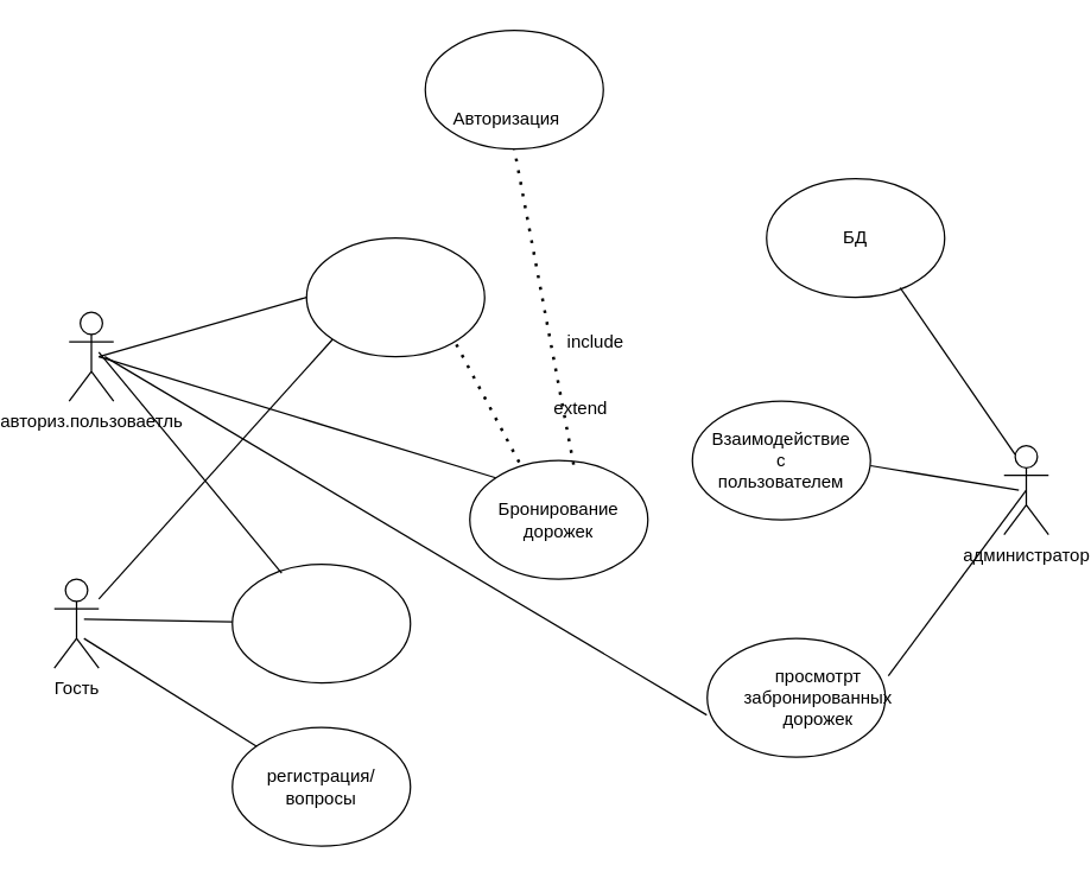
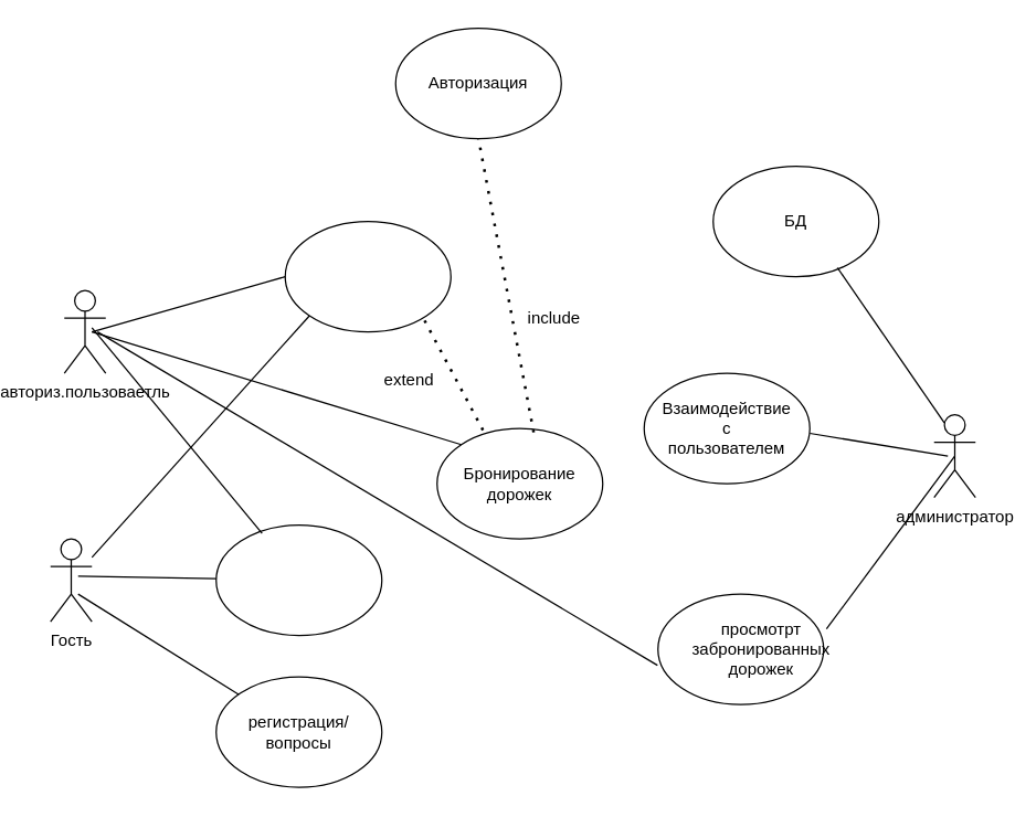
  <mxCell id="0" />
  <mxCell id="1" parent="0" />
  <mxCell id="2" value="" style="ellipse;whiteSpace=wrap;html=1;" vertex="1" parent="1"><mxGeometry x="270" y="20" width="120" height="80" as="geometry" /></mxCell>
- <mxCell id="3" value="Авторизация" style="text;strokeColor=none;align=center;fillColor=none;html=1;verticalAlign=middle;whiteSpace=wrap;rounded=0;" vertex="1" parent="1"><mxGeometry x="295" y="65" width="60" height="30" as="geometry" /></mxCell>
+ <mxCell id="3" value="Авторизация" style="text;strokeColor=none;align=center;fillColor=none;html=1;verticalAlign=middle;whiteSpace=wrap;rounded=0;" vertex="1" parent="1"><mxGeometry x="300" y="45" width="60" height="30" as="geometry" /></mxCell>
  <mxCell id="4" value="авториз.пользоваетль" style="shape=umlActor;verticalLabelPosition=bottom;verticalAlign=top;html=1;outlineConnect=0;" vertex="1" parent="1"><mxGeometry x="30" y="210" width="30" height="60" as="geometry" /></mxCell>
  <mxCell id="5" value="Гость" style="shape=umlActor;verticalLabelPosition=bottom;verticalAlign=top;html=1;outlineConnect=0;" vertex="1" parent="1"><mxGeometry x="20" y="390" width="30" height="60" as="geometry" /></mxCell>
  <mxCell id="6" value="администратор" style="shape=umlActor;verticalLabelPosition=bottom;verticalAlign=top;html=1;outlineConnect=0;" vertex="1" parent="1"><mxGeometry x="660" y="300" width="30" height="60" as="geometry" /></mxCell>
  <mxCell id="7" value="" style="ellipse;whiteSpace=wrap;html=1;" vertex="1" parent="1"><mxGeometry x="300" y="310" width="120" height="80" as="geometry" /></mxCell>
  <mxCell id="8" value="Бронирование дорожек" style="text;strokeColor=none;align=center;fillColor=none;html=1;verticalAlign=middle;whiteSpace=wrap;rounded=0;" vertex="1" parent="1"><mxGeometry x="330" y="335" width="60" height="30" as="geometry" /></mxCell>
  <mxCell id="9" value="" style="ellipse;whiteSpace=wrap;html=1;" vertex="1" parent="1"><mxGeometry x="140" y="490" width="120" height="80" as="geometry" /></mxCell>
  <mxCell id="10" value="регистрация/вопросы" style="text;strokeColor=none;align=center;fillColor=none;html=1;verticalAlign=middle;whiteSpace=wrap;rounded=0;" vertex="1" parent="1"><mxGeometry x="170" y="515" width="60" height="30" as="geometry" /></mxCell>
  <mxCell id="11" value="" style="ellipse;whiteSpace=wrap;html=1;" vertex="1" parent="1"><mxGeometry x="500" y="120" width="120" height="80" as="geometry" /></mxCell>
  <mxCell id="12" value="БД" style="text;strokeColor=none;align=center;fillColor=none;html=1;verticalAlign=middle;whiteSpace=wrap;rounded=0;" vertex="1" parent="1"><mxGeometry x="530" y="145" width="60" height="30" as="geometry" /></mxCell>
  <mxCell id="13" value="" style="ellipse;whiteSpace=wrap;html=1;" vertex="1" parent="1"><mxGeometry x="140" y="380" width="120" height="80" as="geometry" /></mxCell>
  <mxCell id="14" value="" style="ellipse;whiteSpace=wrap;html=1;" vertex="1" parent="1"><mxGeometry x="460" y="430" width="120" height="80" as="geometry" /></mxCell>
  <mxCell id="15" value="просмотрт забронированных дорожек" style="text;strokeColor=none;align=center;fillColor=none;html=1;verticalAlign=middle;whiteSpace=wrap;rounded=0;" vertex="1" parent="1"><mxGeometry x="505" y="455" width="60" height="30" as="geometry" /></mxCell>
  <mxCell id="16" value="" style="ellipse;whiteSpace=wrap;html=1;" vertex="1" parent="1"><mxGeometry x="450" y="270" width="120" height="80" as="geometry" /></mxCell>
  <mxCell id="17" value="Взаимодействие с пользователем" style="text;strokeColor=none;align=center;fillColor=none;html=1;verticalAlign=middle;whiteSpace=wrap;rounded=0;" vertex="1" parent="1"><mxGeometry x="480" y="295" width="60" height="30" as="geometry" /></mxCell>
  <mxCell id="18" value="" style="ellipse;whiteSpace=wrap;html=1;" vertex="1" parent="1"><mxGeometry x="190" y="160" width="120" height="80" as="geometry" /></mxCell>
  <mxCell id="19" value="" style="endArrow=none;html=1;rounded=0;" edge="1" parent="1" target="9"><mxGeometry width="50" height="50" relative="1" as="geometry"><mxPoint x="40" y="430" as="sourcePoint" /><mxPoint x="90" y="380" as="targetPoint" /></mxGeometry></mxCell>
  <mxCell id="20" value="" style="endArrow=none;html=1;rounded=0;" edge="1" parent="1" target="13"><mxGeometry width="50" height="50" relative="1" as="geometry"><mxPoint x="40" y="417" as="sourcePoint" /><mxPoint x="156" y="490" as="targetPoint" /></mxGeometry></mxCell>
  <mxCell id="21" value="" style="endArrow=none;html=1;rounded=0;entryX=0.277;entryY=0.075;entryDx=0;entryDy=0;entryPerimeter=0;" edge="1" parent="1" target="13"><mxGeometry width="50" height="50" relative="1" as="geometry"><mxPoint x="50" y="237" as="sourcePoint" /><mxPoint x="166" y="310" as="targetPoint" /></mxGeometry></mxCell>
  <mxCell id="22" value="" style="endArrow=none;dashed=1;html=1;dashPattern=1 3;strokeWidth=2;rounded=0;entryX=0.5;entryY=1;entryDx=0;entryDy=0;exitX=0.583;exitY=0.035;exitDx=0;exitDy=0;exitPerimeter=0;" edge="1" parent="1" source="7" target="2"><mxGeometry width="50" height="50" relative="1" as="geometry"><mxPoint x="290" y="330" as="sourcePoint" /><mxPoint x="340" y="280" as="targetPoint" /></mxGeometry></mxCell>
  <mxCell id="23" value="" style="endArrow=none;dashed=1;html=1;dashPattern=1 3;strokeWidth=2;rounded=0;entryX=0.5;entryY=1;entryDx=0;entryDy=0;exitX=0.277;exitY=0.015;exitDx=0;exitDy=0;exitPerimeter=0;" edge="1" parent="1" source="7"><mxGeometry width="50" height="50" relative="1" as="geometry"><mxPoint x="330" y="443" as="sourcePoint" /><mxPoint x="290" y="230" as="targetPoint" /></mxGeometry></mxCell>
  <mxCell id="24" value="include" style="text;strokeColor=none;align=center;fillColor=none;html=1;verticalAlign=middle;whiteSpace=wrap;rounded=0;" vertex="1" parent="1"><mxGeometry x="355" y="215" width="60" height="30" as="geometry" /></mxCell>
- <mxCell id="25" value="extend" style="text;strokeColor=none;align=center;fillColor=none;html=1;verticalAlign=middle;whiteSpace=wrap;rounded=0;" vertex="1" parent="1"><mxGeometry x="345" y="260" width="60" height="30" as="geometry" /></mxCell>
+ <mxCell id="25" value="extend" style="text;strokeColor=none;align=center;fillColor=none;html=1;verticalAlign=middle;whiteSpace=wrap;rounded=0;" vertex="1" parent="1"><mxGeometry x="250" y="260" width="60" height="30" as="geometry" /></mxCell>
  <mxCell id="26" value="" style="endArrow=none;html=1;rounded=0;entryX=0;entryY=0.5;entryDx=0;entryDy=0;" edge="1" parent="1" target="18"><mxGeometry width="50" height="50" relative="1" as="geometry"><mxPoint x="50" y="240" as="sourcePoint" /><mxPoint x="196" y="173" as="targetPoint" /></mxGeometry></mxCell>
  <mxCell id="27" value="" style="endArrow=none;html=1;rounded=0;entryX=0;entryY=0;entryDx=0;entryDy=0;" edge="1" parent="1" target="7"><mxGeometry width="50" height="50" relative="1" as="geometry"><mxPoint x="50" y="240" as="sourcePoint" /><mxPoint x="186" y="330" as="targetPoint" /></mxGeometry></mxCell>
  <mxCell id="28" value="" style="endArrow=none;html=1;rounded=0;entryX=-0.003;entryY=0.645;entryDx=0;entryDy=0;entryPerimeter=0;" edge="1" parent="1" target="14"><mxGeometry width="50" height="50" relative="1" as="geometry"><mxPoint x="54" y="240" as="sourcePoint" /><mxPoint x="170" y="313" as="targetPoint" /></mxGeometry></mxCell>
  <mxCell id="29" value="" style="endArrow=none;html=1;rounded=0;entryX=1.017;entryY=0.315;entryDx=0;entryDy=0;entryPerimeter=0;exitX=0.5;exitY=0.5;exitDx=0;exitDy=0;exitPerimeter=0;" edge="1" parent="1" source="6" target="14"><mxGeometry width="50" height="50" relative="1" as="geometry"><mxPoint x="670" y="382" as="sourcePoint" /><mxPoint x="786" y="455" as="targetPoint" /></mxGeometry></mxCell>
  <mxCell id="30" value="" style="endArrow=none;html=1;rounded=0;entryX=0.25;entryY=0.1;entryDx=0;entryDy=0;entryPerimeter=0;" edge="1" parent="1" target="6"><mxGeometry width="50" height="50" relative="1" as="geometry"><mxPoint x="590" y="193.5" as="sourcePoint" /><mxPoint x="706" y="266.5" as="targetPoint" /></mxGeometry></mxCell>
  <mxCell id="31" value="" style="endArrow=none;html=1;rounded=0;" edge="1" parent="1"><mxGeometry width="50" height="50" relative="1" as="geometry"><mxPoint x="570" y="313.5" as="sourcePoint" /><mxPoint x="670" y="330" as="targetPoint" /></mxGeometry></mxCell>
  <mxCell id="32" value="" style="endArrow=none;html=1;rounded=0;entryX=0;entryY=1;entryDx=0;entryDy=0;" edge="1" parent="1" source="5" target="18"><mxGeometry width="50" height="50" relative="1" as="geometry"><mxPoint x="120" y="307" as="sourcePoint" /><mxPoint x="236" y="380" as="targetPoint" /></mxGeometry></mxCell>
